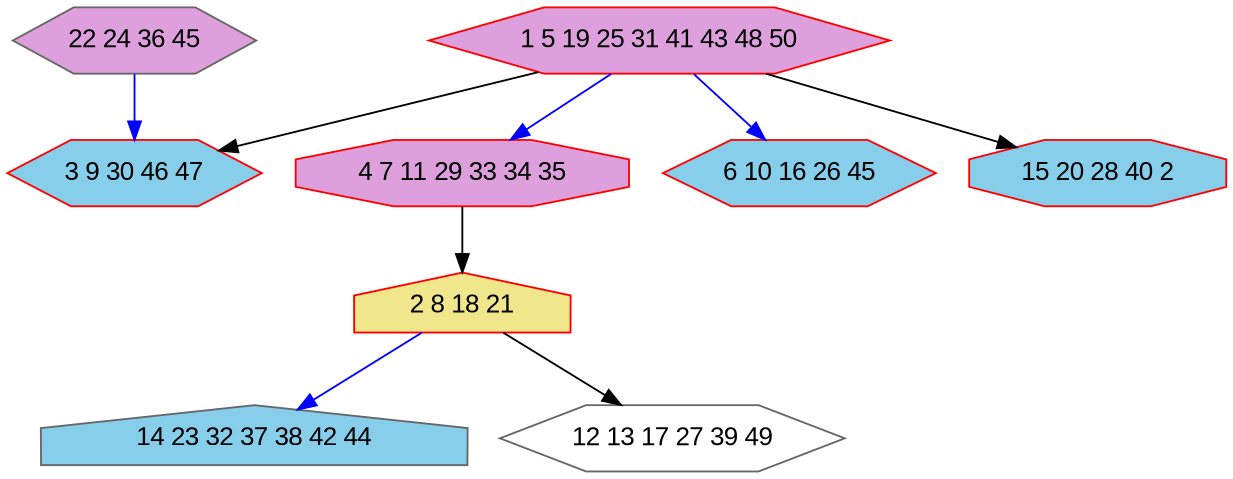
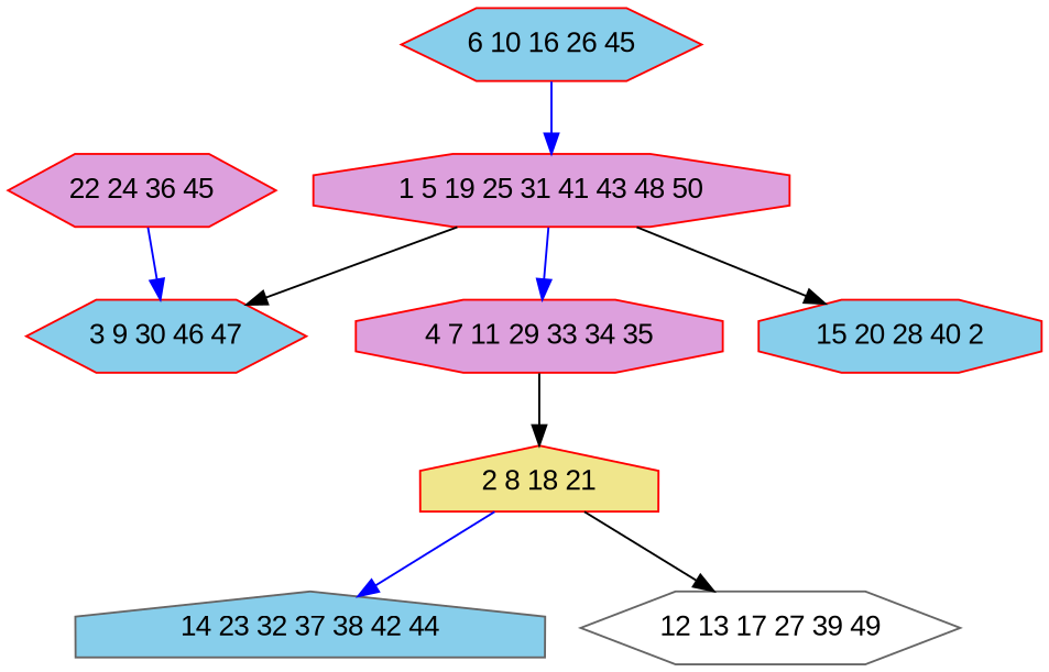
  digraph {
    fontname="Liberation Sans"
    node [color=red fillcolor=skyblue fontname="Liberation Sans" shape=hexagon style=filled]
    edge [color=blue fontname="Liberation Sans"]
-   n1 [fillcolor=plum label="1 5 19 25 31 41 43 48 50"]
+   n1 [fillcolor=plum label="1 5 19 25 31 41 43 48 50" shape=octagon]
    n2 [fillcolor=plum label="4 7 11 29 33 34 35" shape=octagon]
    n3 [label="3 9 30 46 47"]
    n4 [label="6 10 16 26 45"]
    n5 [label="15 20 28 40 2" shape=octagon]
    n6 [fillcolor=khaki label="2 8 18 21" shape=house]
    n7 [color=gray40 label="14 23 32 37 38 42 44" shape=house]
    n8 [color=gray40 fillcolor=white label="12 13 17 27 39 49"]
-   n9 [color=gray40 fillcolor=plum label="22 24 36 45"]
+   n9 [fillcolor=plum label="22 24 36 45"]
    n1 -> n2
    n1 -> n3 [color=black]
-   n1 -> n4
+   n4 -> n1
    n1 -> n5 [color=black]
    n2 -> n6 [color=black]
    n6 -> n7
    n6 -> n8 [color=black]
    n9 -> n3
  }
